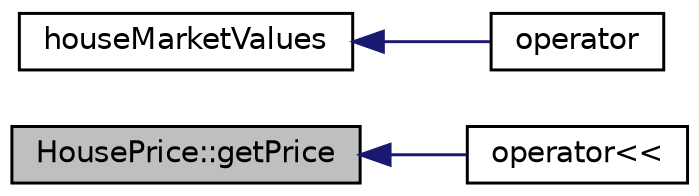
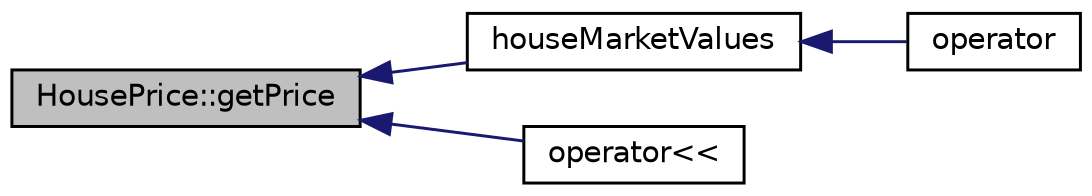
  digraph {
    rankdir=LR
    node [color=black fontname=Helvetica fontsize=10 shape=record]
    edge [color=midnightblue dir=back fontname=Helvetica fontsize=10 labelfontname=Helvetica labelfontsize=10 style=solid]
    n1 [fillcolor=grey75 fontcolor=black height=0.2 label="HousePrice::getPrice" style=filled width=0.4]
    n2 [height=0.2 label=houseMarketValues width=0.4]
    n3 [height=0.2 label="operator\<\<" width=0.4]
    n4 [height=0.2 label=operator width=0.4]
+   n1 -> n2
    n1 -> n3
    n2 -> n4
  }
